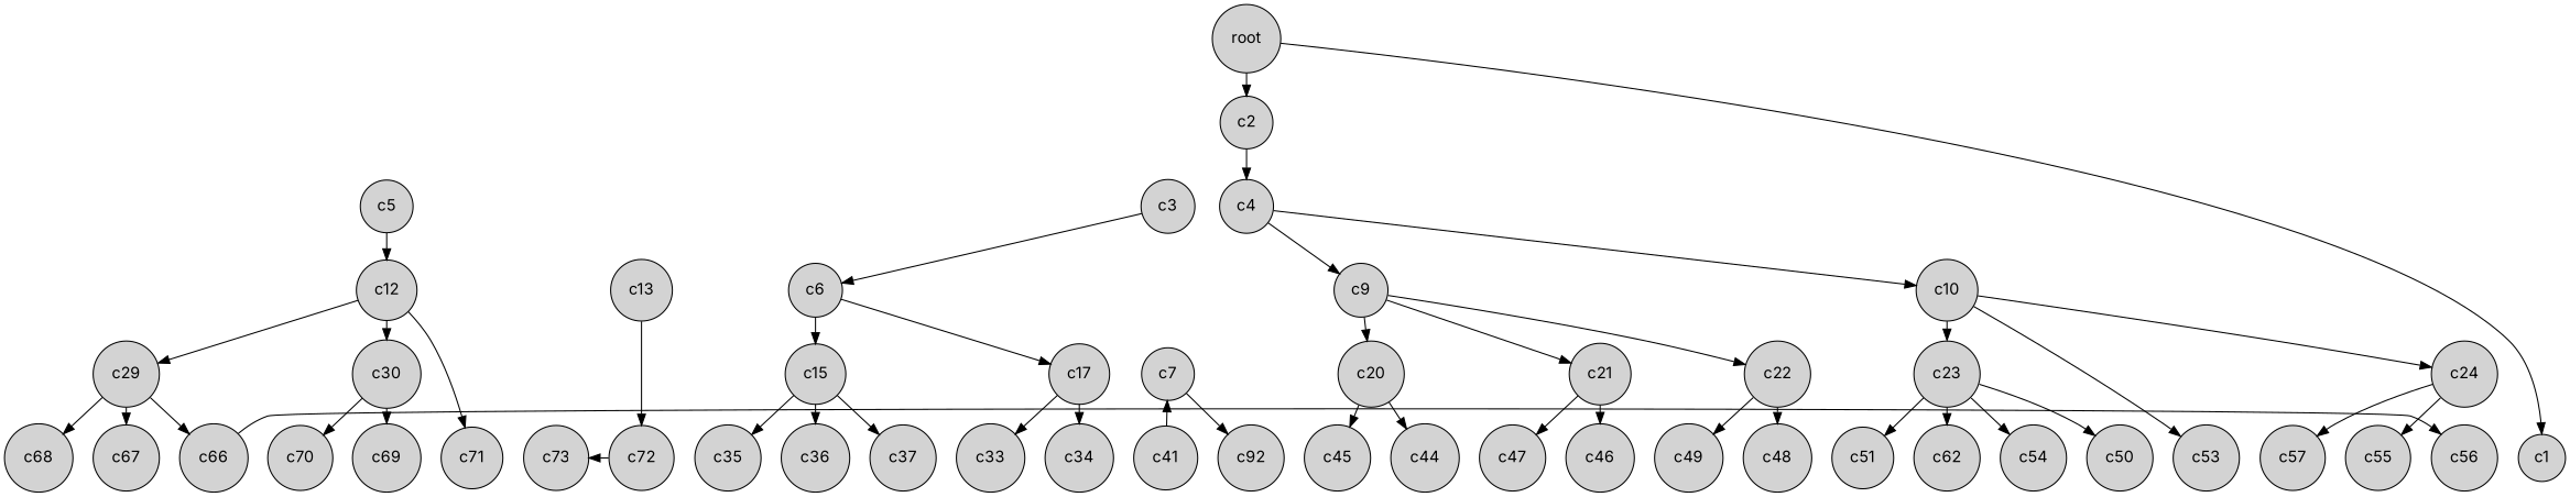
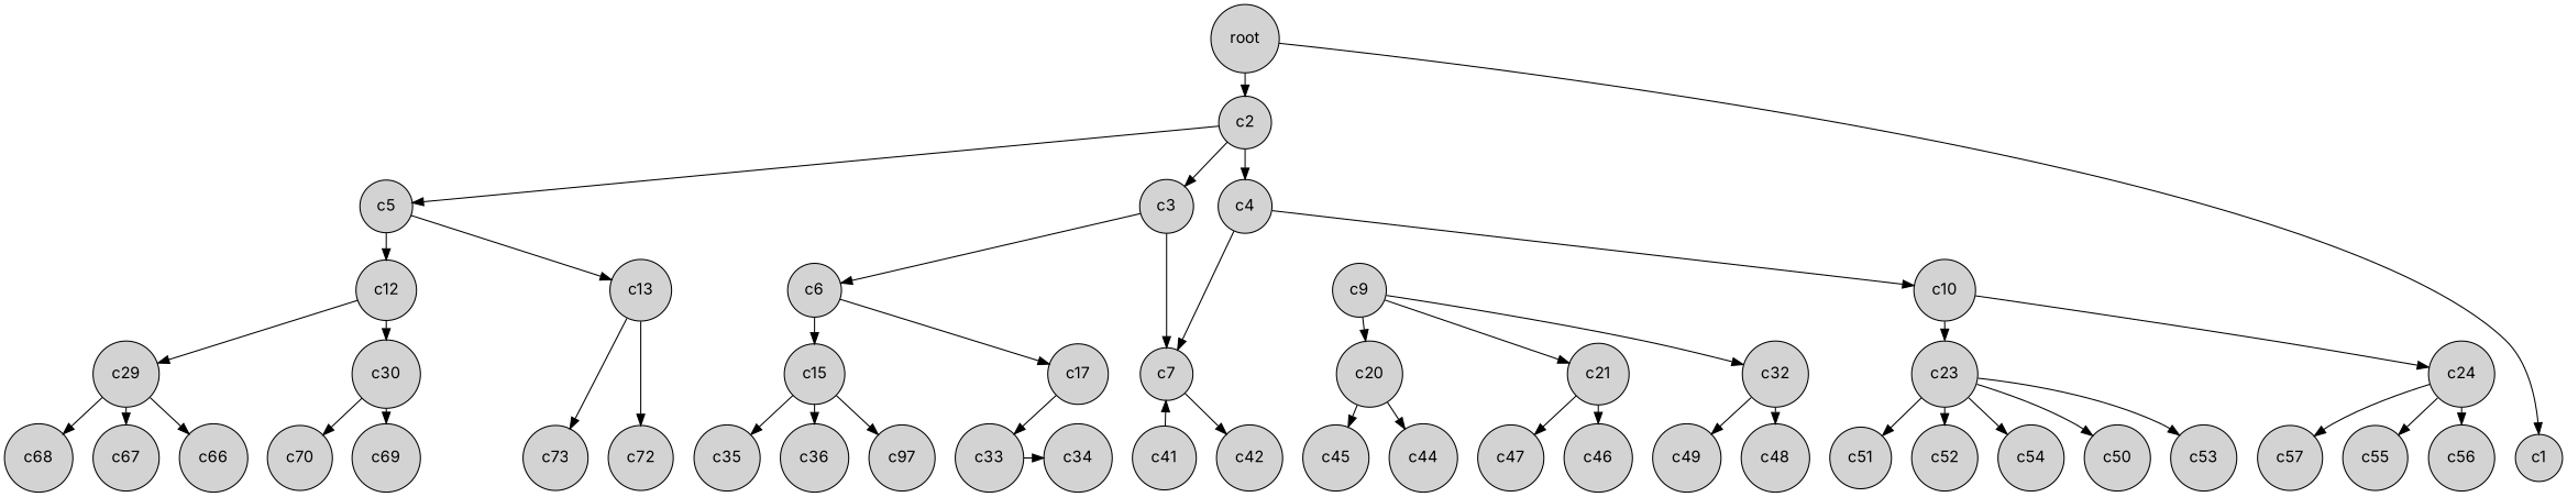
  digraph {
    fontname=Inter
    ranksep="0.2 equally"
    node [color=black fillcolor=lightgray fontname=Inter shape=circle style=filled]
    edge [fontname=Inter weight=0]
    c6 [width=0.05]
    c9 [width=0.05]
    c12 [width=0.05]
    c13 [width=0.05]
    c7 [width=0.05]
    n6 [label=c17 width=0.05]
    c15 [width=0.05]
    c20 [width=0.05]
    c21 [width=0.05]
-   c22 [width=0.05]
+   c22 [width=0.05 label=c32]
    c23 [width=0.05]
    c24 [width=0.05]
    c29 [width=0.05]
    c30 [width=0.05]
    c1 [width=0.05]
    c33 [width=0.05]
    c34 [width=0.05]
    c35 [width=0.05]
    c36 [width=0.05]
-   c37 [width=0.05]
+   c37 [width=0.05 label=c97]
    c41 [width=0.05]
-   c42 [width=0.05 label=c92]
+   c42 [width=0.05]
    c44 [width=0.05]
    c45 [width=0.05]
    c46 [width=0.05]
    c47 [width=0.05]
    c48 [width=0.05]
    c49 [width=0.05]
    c50 [width=0.05]
    c51 [width=0.05]
-   c52 [width=0.05 label=c62]
+   c52 [width=0.05]
    c54 [width=0.05]
    c55 [width=0.05]
    c56 [width=0.05]
    c57 [width=0.05]
    c66 [width=0.05]
    c67 [width=0.05]
    c68 [width=0.05]
    c69 [width=0.05]
    c70 [width=0.05]
-   c71 [width=0.05]
    c72 [width=0.05]
    c73 [width=0.05]
    c53 [width=0.05]
    root [group=root width=0.05]
    c2 [width=0.05]
    c3 [width=0.05]
    c4 [width=0.05]
    c5 [width=0.05]
    c10 [width=0.05]
    subgraph sub_1 {
      rank=same
      c6
      c9
      c12
      c13
    }
    subgraph sub_2 {
      rank=same
      c7
      n6
      c15
      c20
      c21
      c22
      c23
      c24
      c29
      c30
    }
    subgraph sub_3 {
      rank=same
      c1
      c33
      c34
      c35
      c36
      c37
      c41
      c42
      c44
      c45
      c46
      c47
      c48
      c49
      c50
      c51
      c52
      c54
      c55
      c56
      c57
      c66
      c67
      c68
      c69
      c70
-     c71
      c72
      c73
    }
    c6 -> n6
    c6 -> c15 [weight=1]
    c9 -> c20 [weight=1]
    c9 -> c21
    c9 -> c22
    c12 -> c29
    c12 -> c30 [weight=1]
-   c12 -> c71
    c13 -> c72 [weight=1]
-   c72 -> c73
+   c13 -> c73
    c7 -> c42
    n6 -> c33
-   n6 -> c34 [weight=1]
+   c33 -> c34 [weight=1]
    c15 -> c35
    c15 -> c36 [weight=1]
    c15 -> c37
    c20 -> c44 [weight=1]
    c20 -> c45
    c21 -> c46 [weight=1]
    c21 -> c47
    c22 -> c48 [weight=1]
    c22 -> c49
    c23 -> c50
    c23 -> c51
    c23 -> c52 [weight=1]
    c23 -> c54
-   c10 -> c53
+   c23 -> c53
    c24 -> c55
-   c66 -> c56 [weight=1]
+   c24 -> c56 [weight=1]
    c24 -> c57
    c29 -> c66
    c29 -> c67 [weight=1]
    c29 -> c68
    c30 -> c69 [weight=1]
    c30 -> c70
    c41 -> c7 [weight=1]
    root -> c1
    root -> c2 [weight=1]
+   c2 -> c3
    c2 -> c4 [weight=1]
+   c2 -> c5
    c3 -> c6
-   c4 -> c9 [weight=1]
+   c3 -> c7 [weight=1]
+   c4 -> c7 [weight=1]
    c4 -> c10
    c5 -> c12 [weight=1]
+   c5 -> c13
    c10 -> c23 [weight=1]
    c10 -> c24
  }
